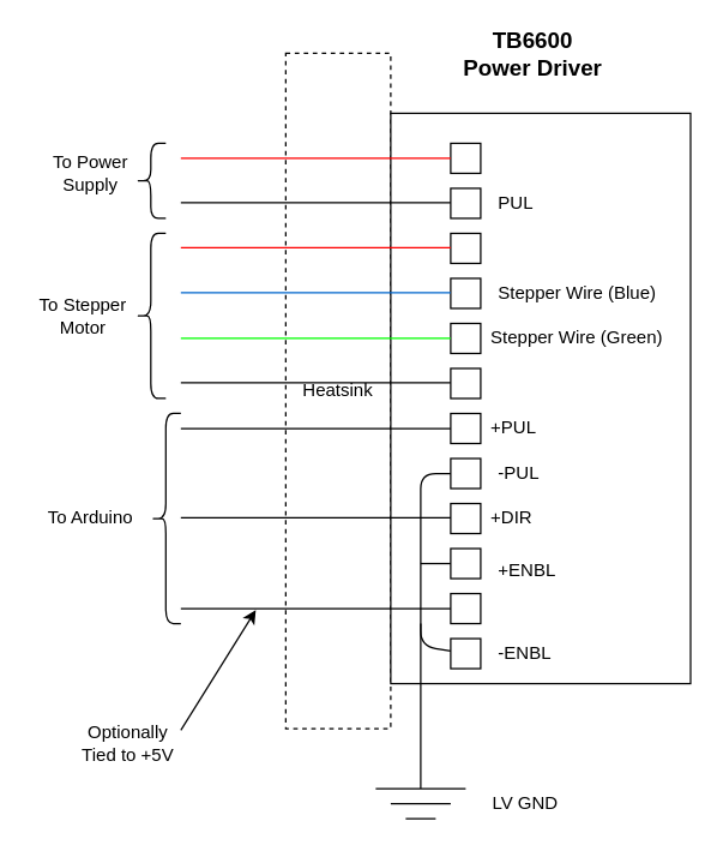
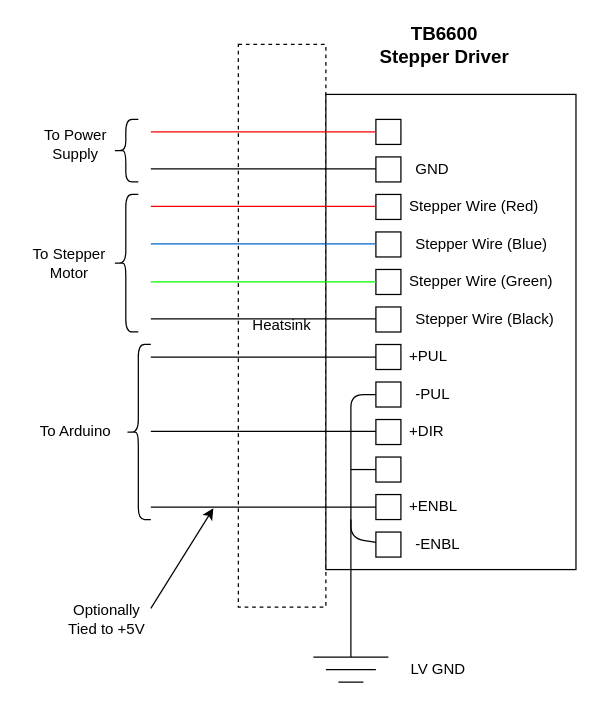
  <mxCell id="0" />
  <mxCell id="1" parent="0" />
  <mxCell id="2" value="&lt;div style=&quot;text-align: justify&quot;&gt;&lt;span&gt;Heatsink&lt;/span&gt;&lt;/div&gt;" style="rounded=0;whiteSpace=wrap;html=1;dashed=1;" vertex="1" parent="1"><mxGeometry x="190" y="35" width="70" height="450" as="geometry" /></mxCell>
  <mxCell id="3" value="" style="rounded=0;whiteSpace=wrap;html=1;" vertex="1" parent="1"><mxGeometry x="260" y="75" width="200" height="380" as="geometry" /></mxCell>
- <mxCell id="4" value="&lt;span style=&quot;font-size: 15px&quot;&gt;&lt;b&gt;TB6600&lt;br&gt;Power Driver&lt;br&gt;&lt;/b&gt;&lt;/span&gt;" style="text;html=1;strokeColor=none;fillColor=none;align=center;verticalAlign=middle;whiteSpace=wrap;rounded=0;" vertex="1" parent="1"><mxGeometry x="290" y="20" width="130" height="30" as="geometry" /></mxCell>
+ <mxCell id="4" value="&lt;span style=&quot;font-size: 15px&quot;&gt;&lt;b&gt;TB6600&lt;br&gt;Stepper Driver&lt;br&gt;&lt;/b&gt;&lt;/span&gt;" style="text;html=1;strokeColor=none;fillColor=none;align=center;verticalAlign=middle;whiteSpace=wrap;rounded=0;" vertex="1" parent="1"><mxGeometry x="290" y="20" width="130" height="30" as="geometry" /></mxCell>
  <mxCell id="5" value="" style="whiteSpace=wrap;html=1;aspect=fixed;" vertex="1" parent="1"><mxGeometry x="300" y="95" width="20" height="20" as="geometry" /></mxCell>
  <mxCell id="6" value="" style="whiteSpace=wrap;html=1;aspect=fixed;" vertex="1" parent="1"><mxGeometry x="300" y="125" width="20" height="20" as="geometry" /></mxCell>
- <mxCell id="7" value="PUL" style="text;html=1;strokeColor=none;fillColor=none;align=left;verticalAlign=middle;whiteSpace=wrap;rounded=0;" vertex="1" parent="1"><mxGeometry x="330" y="125" width="70" height="20" as="geometry" /></mxCell>
+ <mxCell id="7" value="GND" style="text;html=1;strokeColor=none;fillColor=none;align=left;verticalAlign=middle;whiteSpace=wrap;rounded=0;" vertex="1" parent="1"><mxGeometry x="330" y="125" width="70" height="20" as="geometry" /></mxCell>
  <mxCell id="8" value="" style="whiteSpace=wrap;html=1;aspect=fixed;" vertex="1" parent="1"><mxGeometry x="300" y="155" width="20" height="20" as="geometry" /></mxCell>
  <mxCell id="9" value="" style="whiteSpace=wrap;html=1;aspect=fixed;" vertex="1" parent="1"><mxGeometry x="300" y="185" width="20" height="20" as="geometry" /></mxCell>
+ <mxCell id="10" value="Stepper Wire (Red)" style="text;html=1;strokeColor=none;fillColor=none;align=left;verticalAlign=middle;whiteSpace=wrap;rounded=0;" vertex="1" parent="1"><mxGeometry x="325" y="155" width="115" height="20" as="geometry" /></mxCell>
  <mxCell id="11" value="Stepper Wire (Blue)" style="text;html=1;strokeColor=none;fillColor=none;align=left;verticalAlign=middle;whiteSpace=wrap;rounded=0;" vertex="1" parent="1"><mxGeometry x="330" y="185" width="115" height="20" as="geometry" /></mxCell>
  <mxCell id="12" value="" style="whiteSpace=wrap;html=1;aspect=fixed;" vertex="1" parent="1"><mxGeometry x="300" y="215" width="20" height="20" as="geometry" /></mxCell>
  <mxCell id="13" value="" style="whiteSpace=wrap;html=1;aspect=fixed;" vertex="1" parent="1"><mxGeometry x="300" y="245" width="20" height="20" as="geometry" /></mxCell>
  <mxCell id="14" value="Stepper Wire (Green)" style="text;html=1;strokeColor=none;fillColor=none;align=left;verticalAlign=middle;whiteSpace=wrap;rounded=0;" vertex="1" parent="1"><mxGeometry x="325" y="215" width="125" height="20" as="geometry" /></mxCell>
+ <mxCell id="15" value="Stepper Wire (Black)" style="text;html=1;strokeColor=none;fillColor=none;align=left;verticalAlign=middle;whiteSpace=wrap;rounded=0;" vertex="1" parent="1"><mxGeometry x="330" y="245" width="115" height="20" as="geometry" /></mxCell>
  <mxCell id="16" value="" style="whiteSpace=wrap;html=1;aspect=fixed;" vertex="1" parent="1"><mxGeometry x="300" y="275" width="20" height="20" as="geometry" /></mxCell>
  <mxCell id="17" value="" style="whiteSpace=wrap;html=1;aspect=fixed;" vertex="1" parent="1"><mxGeometry x="300" y="305" width="20" height="20" as="geometry" /></mxCell>
  <mxCell id="18" value="+PUL" style="text;html=1;strokeColor=none;fillColor=none;align=left;verticalAlign=middle;whiteSpace=wrap;rounded=0;" vertex="1" parent="1"><mxGeometry x="325" y="275" width="115" height="20" as="geometry" /></mxCell>
  <mxCell id="19" value="-PUL" style="text;html=1;strokeColor=none;fillColor=none;align=left;verticalAlign=middle;whiteSpace=wrap;rounded=0;" vertex="1" parent="1"><mxGeometry x="330" y="305" width="115" height="20" as="geometry" /></mxCell>
  <mxCell id="20" value="" style="whiteSpace=wrap;html=1;aspect=fixed;" vertex="1" parent="1"><mxGeometry x="300" y="335" width="20" height="20" as="geometry" /></mxCell>
  <mxCell id="21" value="" style="whiteSpace=wrap;html=1;aspect=fixed;" vertex="1" parent="1"><mxGeometry x="300" y="365" width="20" height="20" as="geometry" /></mxCell>
  <mxCell id="22" value="+DIR" style="text;html=1;strokeColor=none;fillColor=none;align=left;verticalAlign=middle;whiteSpace=wrap;rounded=0;" vertex="1" parent="1"><mxGeometry x="325" y="335" width="125" height="20" as="geometry" /></mxCell>
  <mxCell id="23" value="" style="whiteSpace=wrap;html=1;aspect=fixed;" vertex="1" parent="1"><mxGeometry x="300" y="395" width="20" height="20" as="geometry" /></mxCell>
  <mxCell id="24" value="" style="whiteSpace=wrap;html=1;aspect=fixed;" vertex="1" parent="1"><mxGeometry x="300" y="425" width="20" height="20" as="geometry" /></mxCell>
- <mxCell id="25" value="+ENBL" style="text;html=1;strokeColor=none;fillColor=none;align=left;verticalAlign=middle;whiteSpace=wrap;rounded=0;" vertex="1" parent="1"><mxGeometry x="330" y="370" width="125" height="20" as="geometry" /></mxCell>
+ <mxCell id="25" value="+ENBL" style="text;html=1;strokeColor=none;fillColor=none;align=left;verticalAlign=middle;whiteSpace=wrap;rounded=0;" vertex="1" parent="1"><mxGeometry x="325" y="395" width="125" height="20" as="geometry" /></mxCell>
  <mxCell id="26" value="-ENBL" style="text;html=1;strokeColor=none;fillColor=none;align=left;verticalAlign=middle;whiteSpace=wrap;rounded=0;" vertex="1" parent="1"><mxGeometry x="330" y="425" width="115" height="20" as="geometry" /></mxCell>
  <mxCell id="27" value="" style="endArrow=none;html=1;fontFamily=Helvetica;fontSize=11;fontColor=#000000;align=center;strokeColor=#000000;" edge="1" parent="1" source="24" target="17"><mxGeometry width="50" height="50" relative="1" as="geometry"><mxPoint x="270" y="415" as="sourcePoint" /><mxPoint x="240" y="505" as="targetPoint" /><Array as="points"><mxPoint x="280" y="430" /><mxPoint x="280" y="315" /></Array></mxGeometry></mxCell>
  <mxCell id="28" value="" style="endArrow=none;html=1;" edge="1" parent="1"><mxGeometry width="50" height="50" relative="1" as="geometry"><mxPoint x="280" y="375" as="sourcePoint" /><mxPoint x="300" y="375" as="targetPoint" /></mxGeometry></mxCell>
  <mxCell id="29" value="" style="endArrow=none;html=1;" edge="1" parent="1"><mxGeometry width="50" height="50" relative="1" as="geometry"><mxPoint x="280" y="525" as="sourcePoint" /><mxPoint x="280" y="415" as="targetPoint" /></mxGeometry></mxCell>
  <mxCell id="30" value="" style="endArrow=none;html=1;" edge="1" parent="1"><mxGeometry width="50" height="50" relative="1" as="geometry"><mxPoint x="250" y="525" as="sourcePoint" /><mxPoint x="310" y="525" as="targetPoint" /></mxGeometry></mxCell>
  <mxCell id="31" value="" style="endArrow=none;html=1;" edge="1" parent="1"><mxGeometry width="50" height="50" relative="1" as="geometry"><mxPoint x="260" y="535" as="sourcePoint" /><mxPoint x="300" y="535" as="targetPoint" /></mxGeometry></mxCell>
  <mxCell id="32" value="" style="endArrow=none;html=1;" edge="1" parent="1"><mxGeometry width="50" height="50" relative="1" as="geometry"><mxPoint x="270" y="545" as="sourcePoint" /><mxPoint x="290" y="545" as="targetPoint" /></mxGeometry></mxCell>
  <mxCell id="33" value="LV GND" style="text;html=1;strokeColor=none;fillColor=none;align=center;verticalAlign=middle;whiteSpace=wrap;rounded=0;" vertex="1" parent="1"><mxGeometry x="320" y="525" width="60" height="20" as="geometry" /></mxCell>
  <mxCell id="34" value="" style="endArrow=none;html=1;entryX=0;entryY=0.5;entryDx=0;entryDy=0;noLabel=1;fontColor=none;strokeColor=#FF0000;" edge="1" parent="1" target="5"><mxGeometry width="50" height="50" relative="1" as="geometry"><mxPoint x="120" y="105" as="sourcePoint" /><mxPoint x="170" y="75" as="targetPoint" /></mxGeometry></mxCell>
  <mxCell id="35" value="" style="endArrow=none;html=1;entryX=0;entryY=0.5;entryDx=0;entryDy=0;noLabel=1;fontColor=none;strokeColor=#000000;" edge="1" parent="1"><mxGeometry width="50" height="50" relative="1" as="geometry"><mxPoint x="120" y="134.5" as="sourcePoint" /><mxPoint x="300" y="134.5" as="targetPoint" /></mxGeometry></mxCell>
  <mxCell id="36" value="To Power Supply" style="text;html=1;strokeColor=none;fillColor=none;align=center;verticalAlign=middle;whiteSpace=wrap;rounded=0;fontColor=none;" vertex="1" parent="1"><mxGeometry x="30" y="105" width="60" height="20" as="geometry" /></mxCell>
  <mxCell id="37" value="" style="endArrow=none;html=1;entryX=0;entryY=0.5;entryDx=0;entryDy=0;noLabel=1;fontColor=none;strokeColor=#FF0000;" edge="1" parent="1"><mxGeometry width="50" height="50" relative="1" as="geometry"><mxPoint x="120" y="164.5" as="sourcePoint" /><mxPoint x="300" y="164.5" as="targetPoint" /></mxGeometry></mxCell>
  <mxCell id="38" value="" style="endArrow=none;html=1;entryX=0;entryY=0.5;entryDx=0;entryDy=0;noLabel=1;fontColor=none;strokeColor=#0066CC;" edge="1" parent="1"><mxGeometry width="50" height="50" relative="1" as="geometry"><mxPoint x="120" y="194.5" as="sourcePoint" /><mxPoint x="300" y="194.5" as="targetPoint" /></mxGeometry></mxCell>
  <mxCell id="39" value="" style="endArrow=none;html=1;entryX=0;entryY=0.5;entryDx=0;entryDy=0;noLabel=1;fontColor=none;strokeColor=#00FF00;" edge="1" parent="1"><mxGeometry width="50" height="50" relative="1" as="geometry"><mxPoint x="120" y="225" as="sourcePoint" /><mxPoint x="300" y="225" as="targetPoint" /></mxGeometry></mxCell>
  <mxCell id="40" value="" style="endArrow=none;html=1;entryX=0;entryY=0.5;entryDx=0;entryDy=0;noLabel=1;fontColor=none;strokeColor=#000000;" edge="1" parent="1"><mxGeometry width="50" height="50" relative="1" as="geometry"><mxPoint x="120" y="254.5" as="sourcePoint" /><mxPoint x="300" y="254.5" as="targetPoint" /></mxGeometry></mxCell>
  <mxCell id="41" value="" style="shape=curlyBracket;whiteSpace=wrap;html=1;rounded=1;fontColor=none;align=left;direction=east;" vertex="1" parent="1"><mxGeometry x="90" y="95" width="20" height="50" as="geometry" /></mxCell>
  <mxCell id="42" value="" style="shape=curlyBracket;whiteSpace=wrap;html=1;rounded=1;fontColor=none;align=left;direction=east;" vertex="1" parent="1"><mxGeometry x="90" y="155" width="20" height="110" as="geometry" /></mxCell>
  <mxCell id="43" value="To Stepper Motor" style="text;html=1;strokeColor=none;fillColor=none;align=center;verticalAlign=middle;whiteSpace=wrap;rounded=0;fontColor=none;" vertex="1" parent="1"><mxGeometry x="20" y="200" width="70" height="20" as="geometry" /></mxCell>
  <mxCell id="44" value="" style="endArrow=none;html=1;entryX=0;entryY=0.5;entryDx=0;entryDy=0;noLabel=1;fontColor=none;strokeColor=#000000;" edge="1" parent="1"><mxGeometry width="50" height="50" relative="1" as="geometry"><mxPoint x="120" y="285" as="sourcePoint" /><mxPoint x="300" y="285" as="targetPoint" /></mxGeometry></mxCell>
  <mxCell id="45" value="" style="endArrow=none;html=1;entryX=0;entryY=0.5;entryDx=0;entryDy=0;noLabel=1;fontColor=none;strokeColor=#000000;" edge="1" parent="1"><mxGeometry width="50" height="50" relative="1" as="geometry"><mxPoint x="120" y="344.5" as="sourcePoint" /><mxPoint x="300" y="344.5" as="targetPoint" /></mxGeometry></mxCell>
  <mxCell id="46" value="" style="endArrow=none;html=1;entryX=0;entryY=0.5;entryDx=0;entryDy=0;noLabel=1;fontColor=none;strokeColor=#000000;" edge="1" parent="1"><mxGeometry width="50" height="50" relative="1" as="geometry"><mxPoint x="120" y="405" as="sourcePoint" /><mxPoint x="300" y="405" as="targetPoint" /></mxGeometry></mxCell>
  <mxCell id="47" value="" style="shape=curlyBracket;whiteSpace=wrap;html=1;rounded=1;fontColor=none;align=left;direction=east;" vertex="1" parent="1"><mxGeometry x="100" y="275" width="20" height="140" as="geometry" /></mxCell>
  <mxCell id="48" value="To Arduino" style="text;html=1;strokeColor=none;fillColor=none;align=center;verticalAlign=middle;whiteSpace=wrap;rounded=0;fontColor=none;" vertex="1" parent="1"><mxGeometry x="25" y="335" width="70" height="20" as="geometry" /></mxCell>
  <mxCell id="49" value="" style="endArrow=classic;html=1;strokeColor=#000000;fontColor=none;" edge="1" parent="1"><mxGeometry width="50" height="50" relative="1" as="geometry"><mxPoint x="120" y="486" as="sourcePoint" /><mxPoint x="170" y="406" as="targetPoint" /></mxGeometry></mxCell>
  <mxCell id="50" value="Optionally Tied to +5V" style="text;html=1;strokeColor=none;fillColor=none;align=center;verticalAlign=middle;whiteSpace=wrap;rounded=0;fontColor=none;" vertex="1" parent="1"><mxGeometry x="50" y="485" width="70" height="20" as="geometry" /></mxCell>
